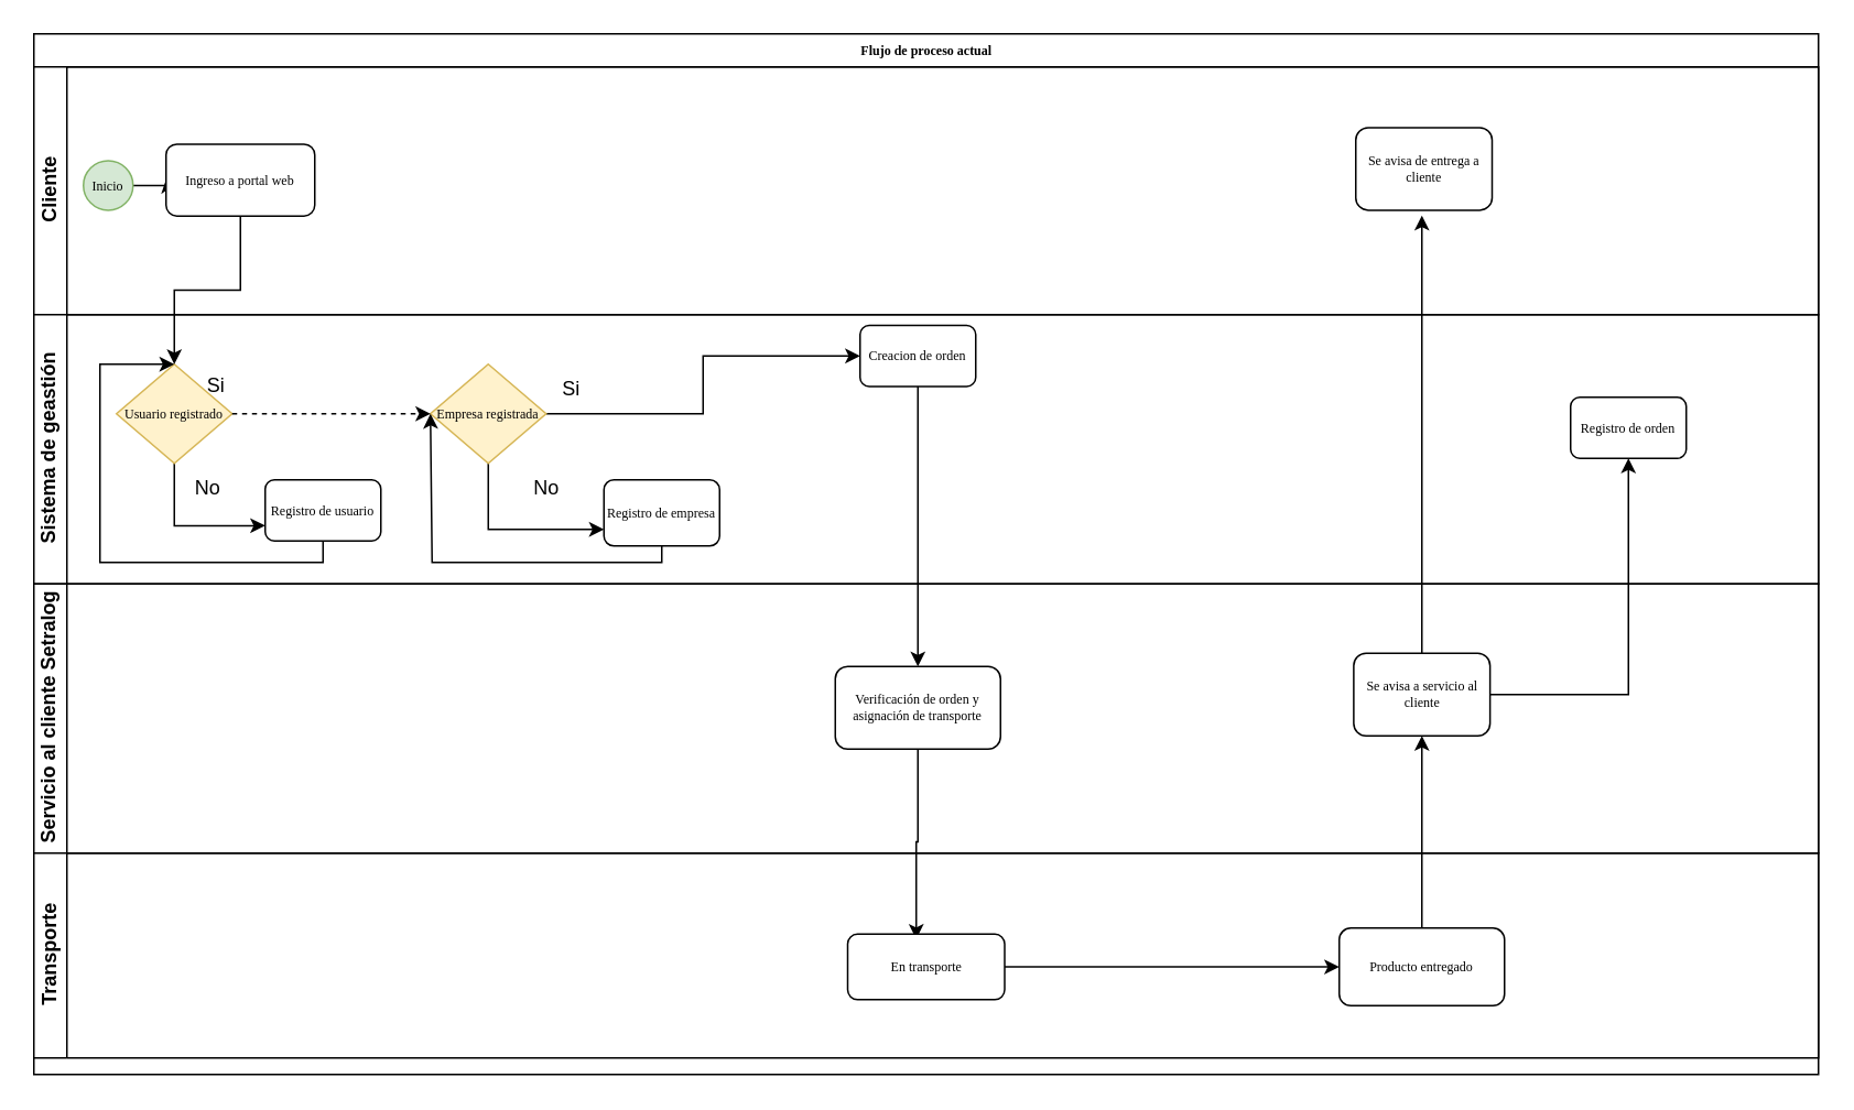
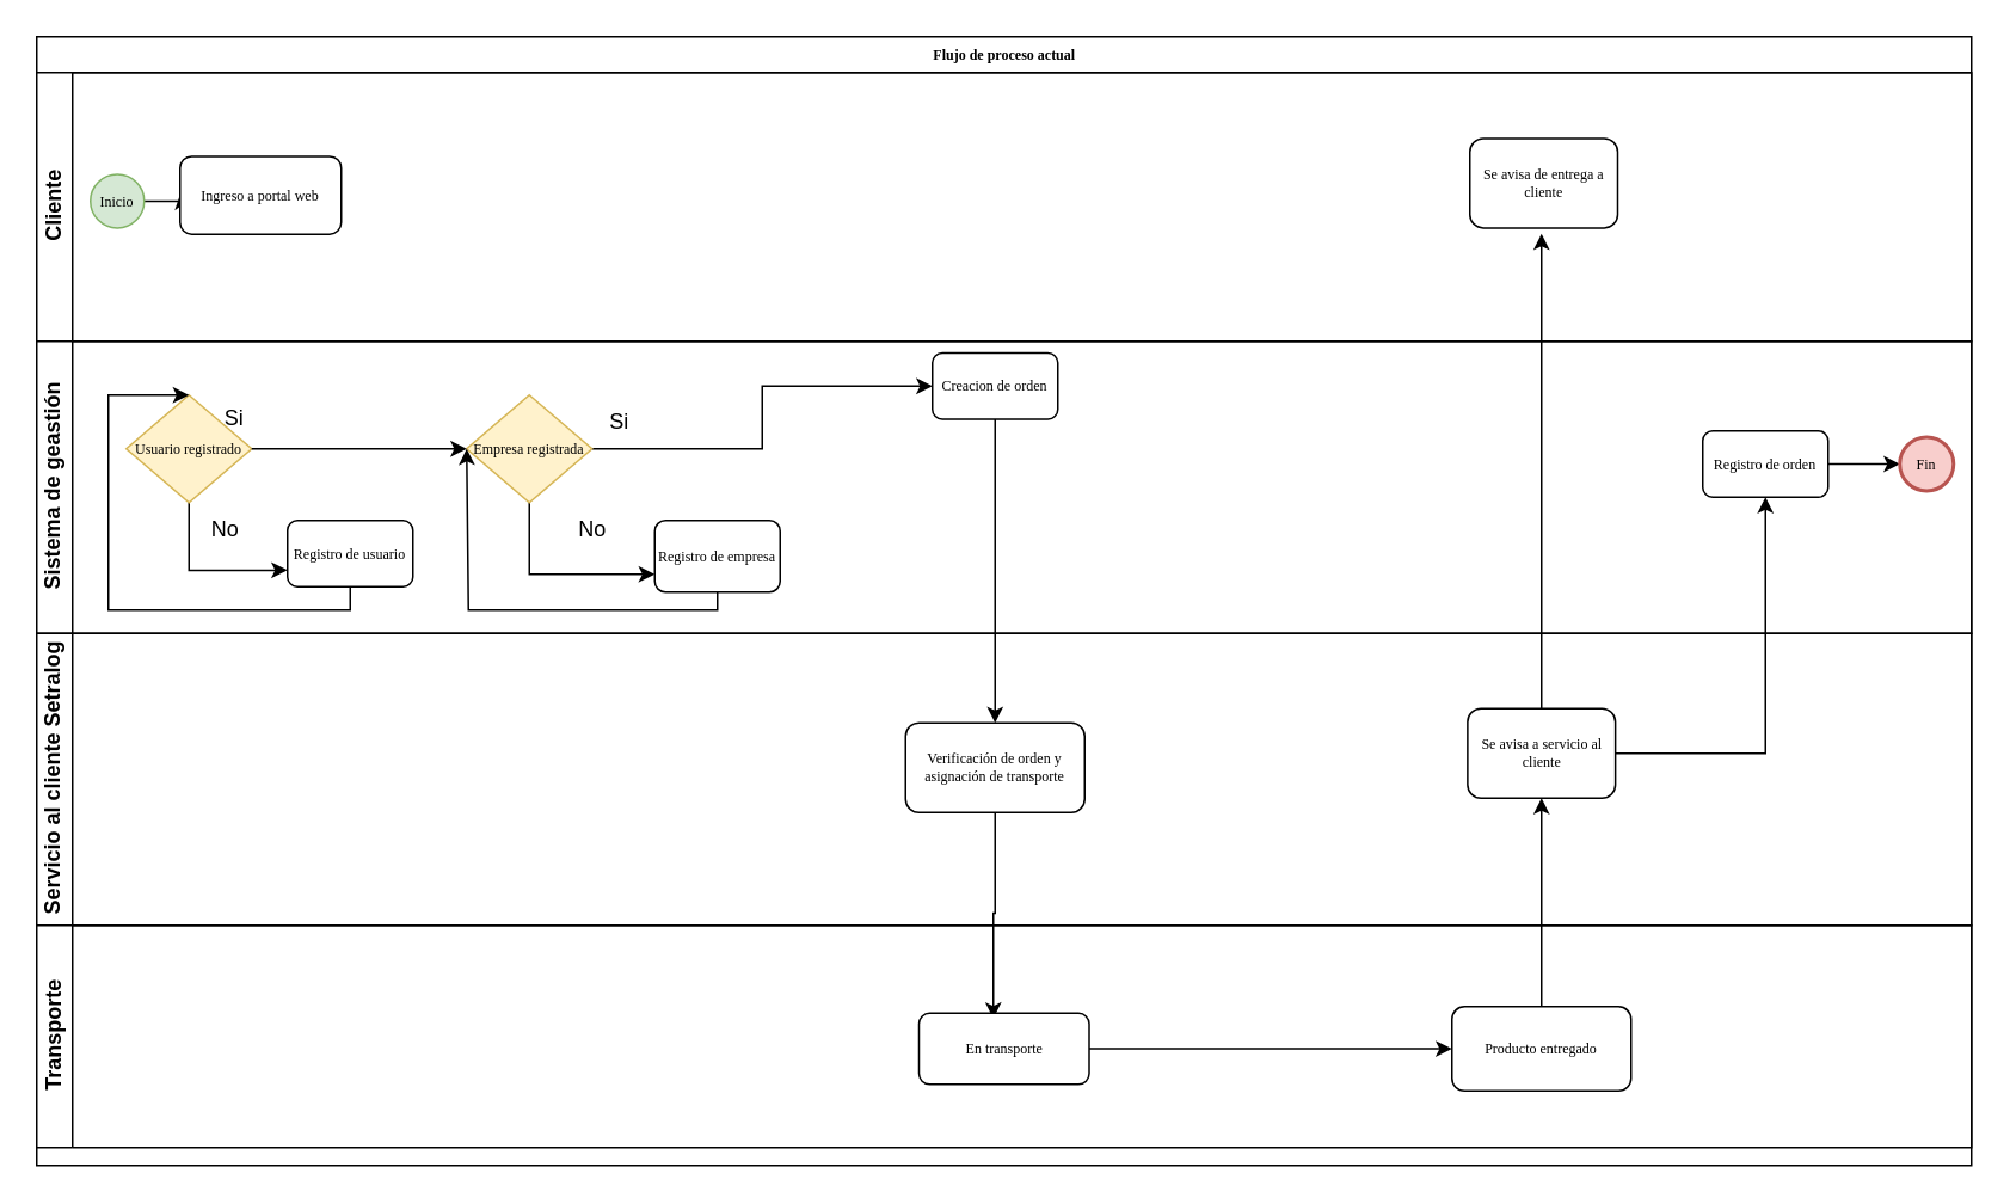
  <mxCell id="0" />
  <mxCell id="1" parent="0" />
  <mxCell id="2" value="Flujo de proceso actual" style="swimlane;html=1;childLayout=stackLayout;horizontal=1;startSize=20;horizontalStack=0;rounded=0;shadow=0;labelBackgroundColor=none;strokeWidth=1;fontFamily=Verdana;fontSize=8;align=center;" parent="1" vertex="1"><mxGeometry x="20" width="1080" height="630" as="geometry" y="20" /></mxCell>
  <mxCell id="3" value="Cliente" style="swimlane;html=1;startSize=20;horizontal=0;" parent="2" vertex="1"><mxGeometry y="20" width="1080" height="150" as="geometry" /></mxCell>
  <mxCell id="4" style="edgeStyle=orthogonalEdgeStyle;rounded=0;html=1;labelBackgroundColor=none;startArrow=none;startFill=0;startSize=5;endArrow=classicThin;endFill=1;endSize=5;jettySize=auto;orthogonalLoop=1;strokeWidth=1;fontFamily=Verdana;fontSize=8" parent="3" source="5" target="6" edge="1"><mxGeometry relative="1" as="geometry" /></mxCell>
  <mxCell id="5" value="Inicio" style="ellipse;whiteSpace=wrap;html=1;rounded=0;shadow=0;labelBackgroundColor=none;strokeWidth=1;fontFamily=Verdana;fontSize=8;align=center;fillColor=#d5e8d4;strokeColor=#82b366;" parent="3" vertex="1"><mxGeometry x="30" y="56.75" width="30" height="30" as="geometry" /></mxCell>
  <mxCell id="6" value="Ingreso a portal web" style="rounded=1;whiteSpace=wrap;html=1;shadow=0;labelBackgroundColor=none;strokeWidth=1;fontFamily=Verdana;fontSize=8;align=center;" parent="3" vertex="1"><mxGeometry x="80" y="46.75" width="90" height="43.5" as="geometry" /></mxCell>
  <mxCell id="7" value="Se avisa de entrega a cliente" style="rounded=1;whiteSpace=wrap;html=1;shadow=0;labelBackgroundColor=none;strokeWidth=1;fontFamily=Verdana;fontSize=8;align=center;" vertex="1" parent="3"><mxGeometry x="800" y="36.75" width="82.5" height="50" as="geometry" /></mxCell>
  <mxCell id="8" value="Sistema de geastión" style="swimlane;html=1;startSize=20;horizontal=0;" vertex="1" parent="2"><mxGeometry y="170" width="1080" height="163" as="geometry"><mxRectangle y="170" width="1030" height="40" as="alternateBounds" /></mxGeometry></mxCell>
  <mxCell id="9" style="edgeStyle=orthogonalEdgeStyle;rounded=0;orthogonalLoop=1;jettySize=auto;html=1;exitX=0.5;exitY=1;exitDx=0;exitDy=0;exitPerimeter=0;entryX=0;entryY=0.75;entryDx=0;entryDy=0;" edge="1" parent="8" source="10" target="11"><mxGeometry relative="1" as="geometry" /></mxCell>
  <mxCell id="10" value="Usuario registrado" style="strokeWidth=1;html=1;shape=mxgraph.flowchart.decision;whiteSpace=wrap;rounded=1;shadow=0;labelBackgroundColor=none;fontFamily=Verdana;fontSize=8;align=center;fillColor=#fff2cc;strokeColor=#d6b656;" vertex="1" parent="8"><mxGeometry x="50" y="30" width="70" height="60" as="geometry" /></mxCell>
  <mxCell id="11" value="Registro de usuario" style="rounded=1;whiteSpace=wrap;html=1;shadow=0;labelBackgroundColor=none;strokeWidth=1;fontFamily=Verdana;fontSize=8;align=center;" vertex="1" parent="8"><mxGeometry x="140" y="100.0" width="70" height="37" as="geometry" /></mxCell>
  <mxCell id="12" style="edgeStyle=orthogonalEdgeStyle;rounded=0;orthogonalLoop=1;jettySize=auto;html=1;entryX=0;entryY=0.5;entryDx=0;entryDy=0;" edge="1" parent="8" source="14" target="15"><mxGeometry relative="1" as="geometry" /></mxCell>
  <mxCell id="13" style="edgeStyle=orthogonalEdgeStyle;rounded=0;orthogonalLoop=1;jettySize=auto;html=1;entryX=0;entryY=0.75;entryDx=0;entryDy=0;exitX=0.5;exitY=1;exitDx=0;exitDy=0;exitPerimeter=0;" edge="1" parent="8" source="14" target="21"><mxGeometry relative="1" as="geometry" /></mxCell>
  <mxCell id="14" value="Empresa registrada" style="strokeWidth=1;html=1;shape=mxgraph.flowchart.decision;whiteSpace=wrap;rounded=1;shadow=0;labelBackgroundColor=none;fontFamily=Verdana;fontSize=8;align=center;fillColor=#fff2cc;strokeColor=#d6b656;" vertex="1" parent="8"><mxGeometry x="240" y="30" width="70" height="60" as="geometry" /></mxCell>
  <mxCell id="15" value="Creacion de orden" style="rounded=1;whiteSpace=wrap;html=1;shadow=0;labelBackgroundColor=none;strokeWidth=1;fontFamily=Verdana;fontSize=8;align=center;" vertex="1" parent="8"><mxGeometry x="500" y="6.5" width="70" height="37" as="geometry" /></mxCell>
- <mxCell id="16" style="edgeStyle=orthogonalEdgeStyle;rounded=0;orthogonalLoop=1;jettySize=auto;html=1;entryX=0;entryY=0.5;entryDx=0;entryDy=0;entryPerimeter=0;dashed=1;" edge="1" parent="8" source="10" target="14"><mxGeometry relative="1" as="geometry" /></mxCell>
+ <mxCell id="16" style="edgeStyle=orthogonalEdgeStyle;rounded=0;orthogonalLoop=1;jettySize=auto;html=1;entryX=0;entryY=0.5;entryDx=0;entryDy=0;entryPerimeter=0;" edge="1" parent="8" source="10" target="14"><mxGeometry relative="1" as="geometry" /></mxCell>
  <mxCell id="17" value="No" style="text;html=1;align=center;verticalAlign=middle;resizable=0;points=[];autosize=1;strokeColor=none;fillColor=none;" vertex="1" parent="8"><mxGeometry x="85" y="90" width="40" height="30" as="geometry" /></mxCell>
  <mxCell id="18" value="Si" style="text;html=1;align=center;verticalAlign=middle;resizable=0;points=[];autosize=1;strokeColor=none;fillColor=none;" vertex="1" parent="8"><mxGeometry x="310" y="30" width="30" height="30" as="geometry" /></mxCell>
  <mxCell id="19" value="No" style="text;html=1;align=center;verticalAlign=middle;resizable=0;points=[];autosize=1;strokeColor=none;fillColor=none;" vertex="1" parent="8"><mxGeometry x="290" y="90" width="40" height="30" as="geometry" /></mxCell>
  <mxCell id="20" style="edgeStyle=orthogonalEdgeStyle;rounded=0;orthogonalLoop=1;jettySize=auto;html=1;" edge="1" parent="8" source="21"><mxGeometry relative="1" as="geometry"><mxPoint x="240" y="60" as="targetPoint" /><Array as="points"><mxPoint x="380" y="150" /><mxPoint x="241" y="150" /></Array></mxGeometry></mxCell>
  <mxCell id="21" value="Registro de empresa" style="rounded=1;whiteSpace=wrap;html=1;shadow=0;labelBackgroundColor=none;strokeWidth=1;fontFamily=Verdana;fontSize=8;align=center;" vertex="1" parent="8"><mxGeometry x="345" y="100" width="70" height="40" as="geometry" /></mxCell>
+ <mxCell id="22" style="edgeStyle=orthogonalEdgeStyle;rounded=0;orthogonalLoop=1;jettySize=auto;html=1;entryX=0;entryY=0.5;entryDx=0;entryDy=0;" edge="1" parent="8" source="23" target="24"><mxGeometry relative="1" as="geometry" /></mxCell>
  <mxCell id="23" value="Registro de orden" style="rounded=1;whiteSpace=wrap;html=1;shadow=0;labelBackgroundColor=none;strokeWidth=1;fontFamily=Verdana;fontSize=8;align=center;" vertex="1" parent="8"><mxGeometry x="930" y="50.0" width="70" height="37" as="geometry" /></mxCell>
+ <mxCell id="24" value="Fin" style="ellipse;whiteSpace=wrap;html=1;rounded=0;shadow=0;labelBackgroundColor=none;strokeWidth=2;fontFamily=Verdana;fontSize=8;align=center;fillColor=#f8cecc;strokeColor=#b85450;" vertex="1" parent="8"><mxGeometry x="1040" y="53.5" width="30" height="30" as="geometry" /></mxCell>
  <mxCell id="25" style="edgeStyle=orthogonalEdgeStyle;rounded=0;orthogonalLoop=1;jettySize=auto;html=1;entryX=0.5;entryY=0;entryDx=0;entryDy=0;entryPerimeter=0;" edge="1" parent="8" source="11" target="10"><mxGeometry relative="1" as="geometry"><Array as="points"><mxPoint x="175" y="150" /><mxPoint x="40" y="150" /><mxPoint x="40" y="30" /></Array></mxGeometry></mxCell>
  <mxCell id="26" value="&lt;font face=&quot;Helvetica&quot;&gt;Servicio al cliente&amp;nbsp;&lt;span style=&quot;background-color: initial;&quot;&gt;Setralog&lt;/span&gt;&lt;/font&gt;" style="swimlane;html=1;startSize=20;horizontal=0;" parent="2" vertex="1"><mxGeometry y="333" width="1080" height="163" as="geometry"><mxRectangle y="170" width="1030" height="40" as="alternateBounds" /></mxGeometry></mxCell>
  <mxCell id="27" value="Verificación de orden y asignación de transporte" style="rounded=1;whiteSpace=wrap;html=1;shadow=0;labelBackgroundColor=none;strokeWidth=1;fontFamily=Verdana;fontSize=8;align=center;" parent="26" vertex="1"><mxGeometry x="485" y="50" width="100" height="50" as="geometry" /></mxCell>
  <mxCell id="28" style="edgeStyle=orthogonalEdgeStyle;rounded=0;orthogonalLoop=1;jettySize=auto;html=1;exitX=0.5;exitY=0;exitDx=0;exitDy=0;" edge="1" parent="26" source="29"><mxGeometry relative="1" as="geometry"><mxPoint x="840" y="-223" as="targetPoint" /></mxGeometry></mxCell>
  <mxCell id="29" value="Se avisa a servicio al cliente" style="rounded=1;whiteSpace=wrap;html=1;shadow=0;labelBackgroundColor=none;strokeWidth=1;fontFamily=Verdana;fontSize=8;align=center;" parent="26" vertex="1"><mxGeometry x="798.75" y="42" width="82.5" height="50" as="geometry" /></mxCell>
- <mxCell id="30" style="edgeStyle=orthogonalEdgeStyle;rounded=0;orthogonalLoop=1;jettySize=auto;html=1;exitX=0.5;exitY=1;exitDx=0;exitDy=0;entryX=0.5;entryY=0;entryDx=0;entryDy=0;entryPerimeter=0;" edge="1" parent="2" source="6" target="10"><mxGeometry relative="1" as="geometry" /></mxCell>
  <mxCell id="31" style="edgeStyle=orthogonalEdgeStyle;rounded=0;orthogonalLoop=1;jettySize=auto;html=1;entryX=0.5;entryY=0;entryDx=0;entryDy=0;" edge="1" parent="2" source="15" target="27"><mxGeometry relative="1" as="geometry" /></mxCell>
  <mxCell id="32" style="edgeStyle=orthogonalEdgeStyle;rounded=0;orthogonalLoop=1;jettySize=auto;html=1;entryX=0.437;entryY=0.074;entryDx=0;entryDy=0;entryPerimeter=0;" edge="1" parent="2" source="27" target="35"><mxGeometry relative="1" as="geometry" /></mxCell>
  <mxCell id="33" value="Transporte" style="swimlane;html=1;startSize=20;horizontal=0;" parent="2" vertex="1"><mxGeometry y="496" width="1080" height="124" as="geometry" /></mxCell>
  <mxCell id="34" style="edgeStyle=orthogonalEdgeStyle;rounded=0;orthogonalLoop=1;jettySize=auto;html=1;entryX=0;entryY=0.5;entryDx=0;entryDy=0;" edge="1" parent="33" source="35" target="36"><mxGeometry relative="1" as="geometry" /></mxCell>
  <mxCell id="35" value="En transporte" style="rounded=1;whiteSpace=wrap;html=1;shadow=0;labelBackgroundColor=none;strokeWidth=1;fontFamily=Verdana;fontSize=8;align=center;" parent="33" vertex="1"><mxGeometry x="492.5" y="49.05" width="95" height="39.63" as="geometry" /></mxCell>
  <mxCell id="36" value="Producto entregado" style="rounded=1;whiteSpace=wrap;html=1;shadow=0;labelBackgroundColor=none;strokeWidth=1;fontFamily=Verdana;fontSize=8;align=center;" vertex="1" parent="33"><mxGeometry x="790" y="45.36" width="100" height="47.01" as="geometry" /></mxCell>
  <mxCell id="37" style="edgeStyle=orthogonalEdgeStyle;rounded=0;orthogonalLoop=1;jettySize=auto;html=1;entryX=0.5;entryY=1;entryDx=0;entryDy=0;" edge="1" parent="2" source="36" target="29"><mxGeometry relative="1" as="geometry" /></mxCell>
  <mxCell id="38" style="edgeStyle=orthogonalEdgeStyle;rounded=0;orthogonalLoop=1;jettySize=auto;html=1;entryX=0.5;entryY=1;entryDx=0;entryDy=0;" edge="1" parent="2" source="29" target="23"><mxGeometry relative="1" as="geometry" /></mxCell>
  <mxCell id="39" value="Si" style="text;html=1;align=center;verticalAlign=middle;resizable=0;points=[];autosize=1;strokeColor=none;fillColor=none;" vertex="1" parent="1"><mxGeometry x="115" y="218" width="30" height="30" as="geometry" /></mxCell>
